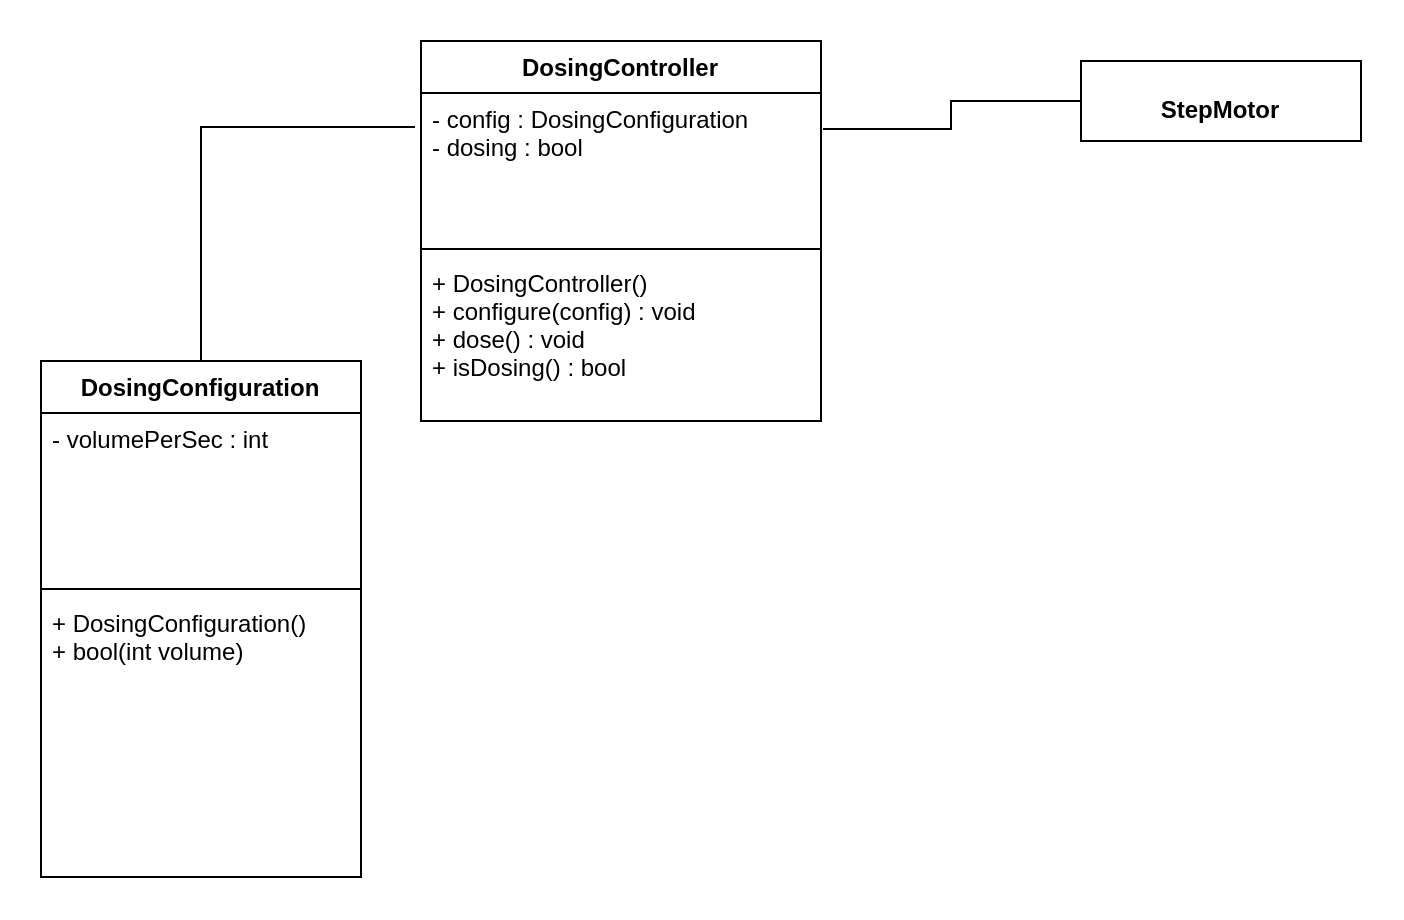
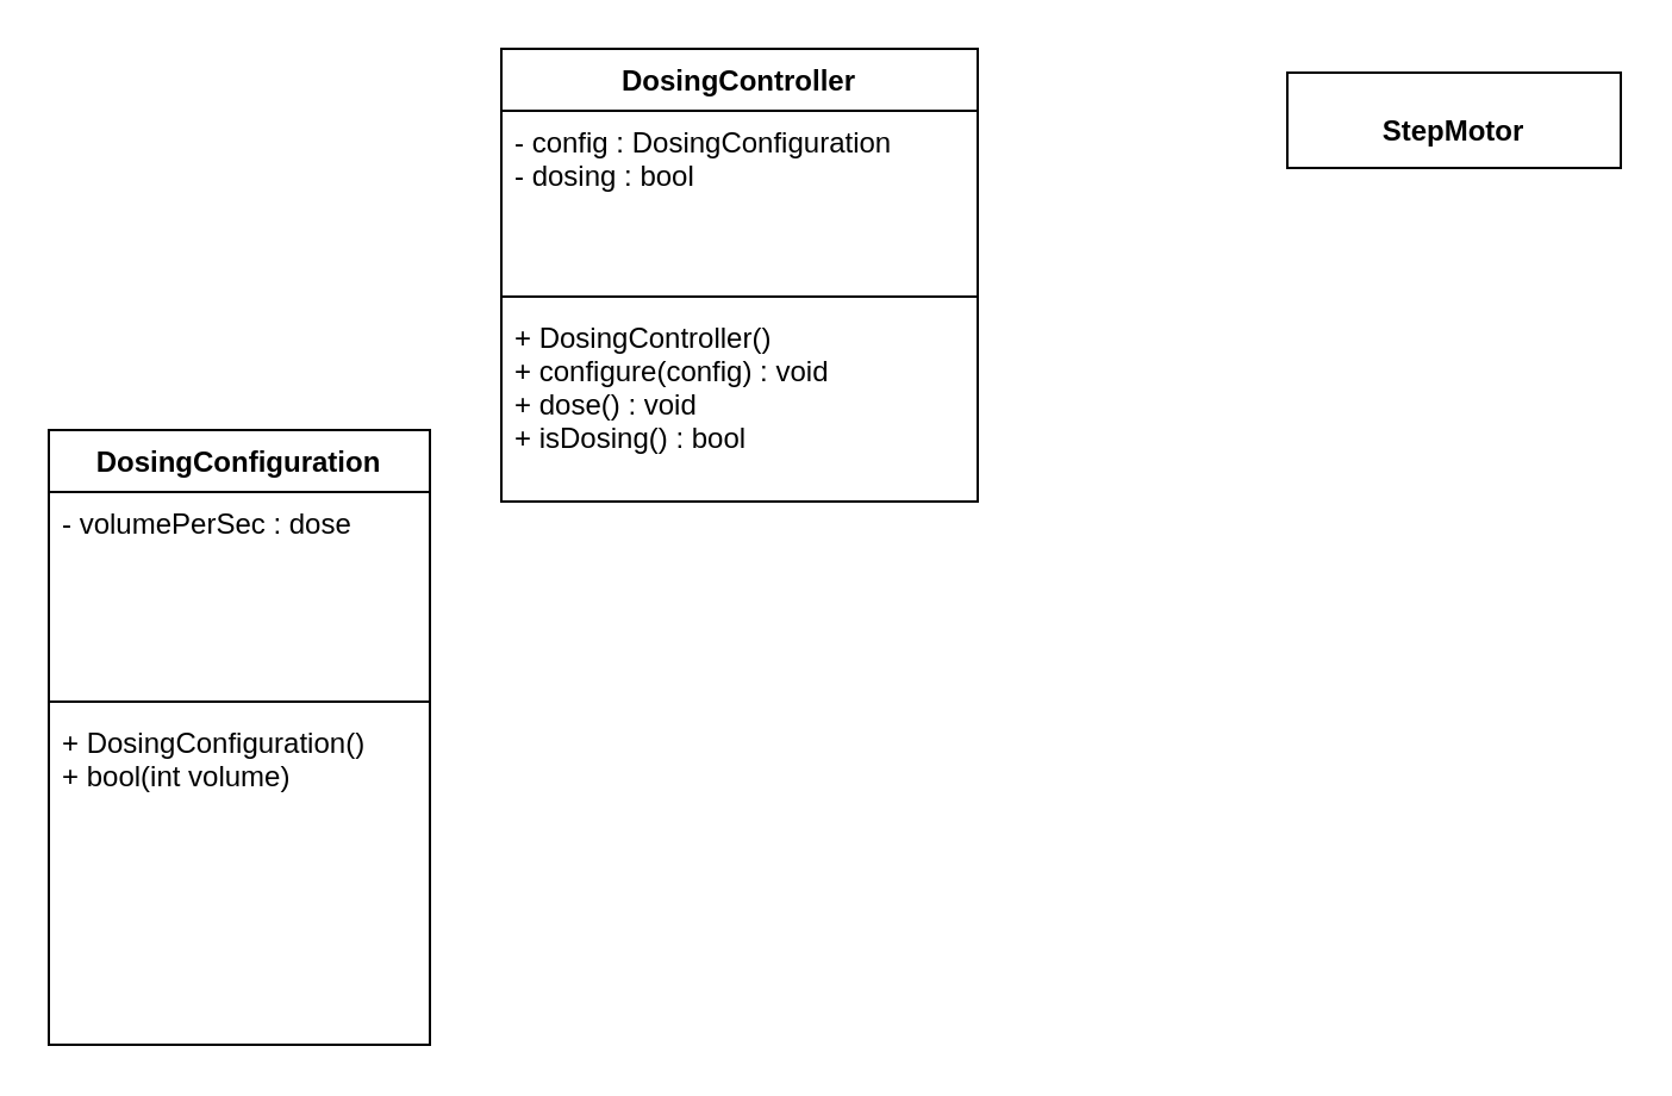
  <mxCell id="0" />
  <mxCell id="1" parent="0" />
  <mxCell id="2" value="DosingController" style="swimlane;fontStyle=1;align=center;verticalAlign=top;childLayout=stackLayout;horizontal=1;startSize=26;horizontalStack=0;resizeParent=1;resizeParentMax=0;resizeLast=0;collapsible=1;marginBottom=0;" vertex="1" parent="1"><mxGeometry x="210" y="20" width="200" height="190" as="geometry" /></mxCell>
  <mxCell id="3" value="- config : DosingConfiguration&#10;- dosing : bool" style="text;strokeColor=none;fillColor=none;align=left;verticalAlign=top;spacingLeft=4;spacingRight=4;overflow=hidden;rotatable=0;points=[[0,0.5],[1,0.5]];portConstraint=eastwest;" vertex="1" parent="2"><mxGeometry y="26" width="200" height="74" as="geometry" /></mxCell>
  <mxCell id="4" value="" style="line;strokeWidth=1;fillColor=none;align=left;verticalAlign=middle;spacingTop=-1;spacingLeft=3;spacingRight=3;rotatable=0;labelPosition=right;points=[];portConstraint=eastwest;" vertex="1" parent="2"><mxGeometry y="100" width="200" height="8" as="geometry" /></mxCell>
  <mxCell id="5" value="+ DosingController()&#10;+ configure(config) : void&#10;+ dose() : void&#10;+ isDosing() : bool" style="text;strokeColor=none;fillColor=none;align=left;verticalAlign=top;spacingLeft=4;spacingRight=4;overflow=hidden;rotatable=0;points=[[0,0.5],[1,0.5]];portConstraint=eastwest;" vertex="1" parent="2"><mxGeometry y="108" width="200" height="82" as="geometry" /></mxCell>
- <mxCell id="6" style="edgeStyle=orthogonalEdgeStyle;rounded=0;orthogonalLoop=1;jettySize=auto;html=1;entryX=-0.015;entryY=0.23;entryDx=0;entryDy=0;entryPerimeter=0;endArrow=none;endFill=0;" edge="1" parent="1" source="9" target="3"><mxGeometry relative="1" as="geometry" /></mxCell>
- <mxCell id="7" style="edgeStyle=orthogonalEdgeStyle;rounded=0;orthogonalLoop=1;jettySize=auto;html=1;entryX=1.005;entryY=0.243;entryDx=0;entryDy=0;entryPerimeter=0;endArrow=none;endFill=0;" edge="1" parent="1" source="8" target="3"><mxGeometry relative="1" as="geometry" /></mxCell>
  <mxCell id="8" value="&lt;p style=&quot;margin: 0px ; margin-top: 4px ; text-align: center&quot;&gt;&lt;br&gt;&lt;b&gt;StepMotor&lt;/b&gt;&lt;/p&gt;" style="verticalAlign=top;align=left;overflow=fill;fontSize=12;fontFamily=Helvetica;html=1;" vertex="1" parent="1"><mxGeometry x="540" y="30" width="140" height="40" as="geometry" /></mxCell>
  <mxCell id="9" value="DosingConfiguration" style="swimlane;fontStyle=1;align=center;verticalAlign=top;childLayout=stackLayout;horizontal=1;startSize=26;horizontalStack=0;resizeParent=1;resizeParentMax=0;resizeLast=0;collapsible=1;marginBottom=0;" vertex="1" parent="1"><mxGeometry x="20" y="180" width="160" height="258" as="geometry" /></mxCell>
- <mxCell id="10" value="- volumePerSec : int" style="text;strokeColor=none;fillColor=none;align=left;verticalAlign=top;spacingLeft=4;spacingRight=4;overflow=hidden;rotatable=0;points=[[0,0.5],[1,0.5]];portConstraint=eastwest;" vertex="1" parent="9"><mxGeometry y="26" width="160" height="84" as="geometry" /></mxCell>
+ <mxCell id="10" value="- volumePerSec : dose" style="text;strokeColor=none;fillColor=none;align=left;verticalAlign=top;spacingLeft=4;spacingRight=4;overflow=hidden;rotatable=0;points=[[0,0.5],[1,0.5]];portConstraint=eastwest;" vertex="1" parent="9"><mxGeometry y="26" width="160" height="84" as="geometry" /></mxCell>
  <mxCell id="11" value="" style="line;strokeWidth=1;fillColor=none;align=left;verticalAlign=middle;spacingTop=-1;spacingLeft=3;spacingRight=3;rotatable=0;labelPosition=right;points=[];portConstraint=eastwest;" vertex="1" parent="9"><mxGeometry y="110" width="160" height="8" as="geometry" /></mxCell>
  <mxCell id="12" value="+ DosingConfiguration()&#10;+ bool(int volume)" style="text;strokeColor=none;fillColor=none;align=left;verticalAlign=top;spacingLeft=4;spacingRight=4;overflow=hidden;rotatable=0;points=[[0,0.5],[1,0.5]];portConstraint=eastwest;" vertex="1" parent="9"><mxGeometry y="118" width="160" height="140" as="geometry" /></mxCell>
